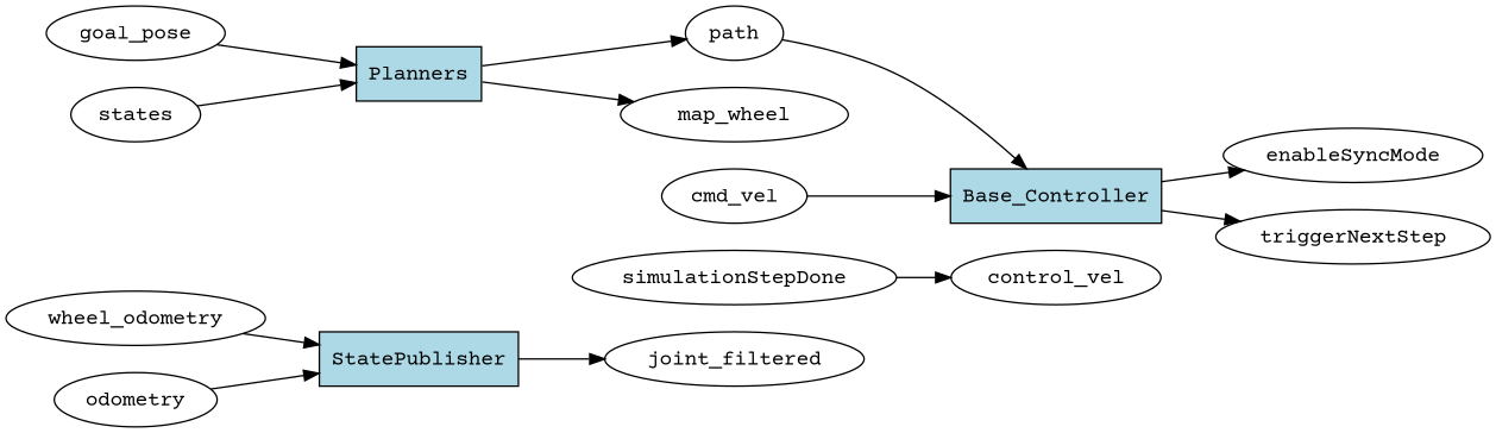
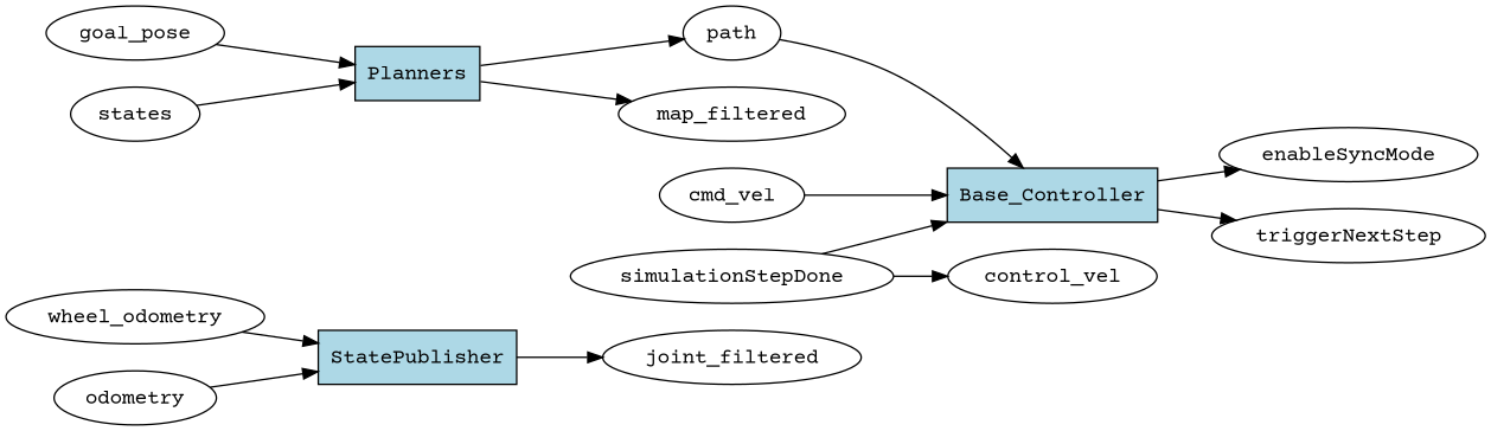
  digraph {
    fontname="Courier Prime"
    rankdir=LR
    node [fillcolor=white fontname="Courier Prime" shape=ellipse style=filled]
    edge [fontname="Courier Prime"]
    n1 [label=joint_filtered]
    StatePublisher [fillcolor=lightblue shape=box]
    wheel_odometry
    odometry
    Base_Controller [fillcolor=lightblue shape=box]
    path
    enableSyncMode
    triggerNextStep
    Planners [fillcolor=lightblue shape=box]
-   map_filtered [label=map_wheel]
+   map_filtered
    goal_pose
    n12 [label=states]
    cmd_vel
    simulationStepDone
    control_vel
    StatePublisher -> n1
    wheel_odometry -> StatePublisher
    odometry -> StatePublisher
    Base_Controller -> enableSyncMode
    Base_Controller -> triggerNextStep
    path -> Base_Controller
    Planners -> path
    Planners -> map_filtered
    goal_pose -> Planners
    n12 -> Planners
    cmd_vel -> Base_Controller
+   simulationStepDone -> Base_Controller
    simulationStepDone -> control_vel
  }
